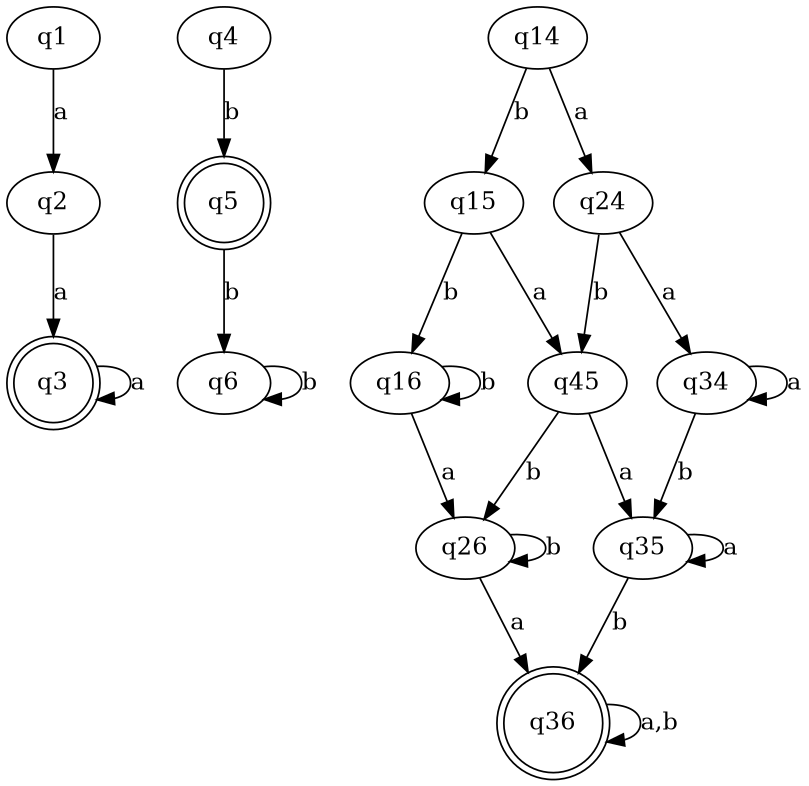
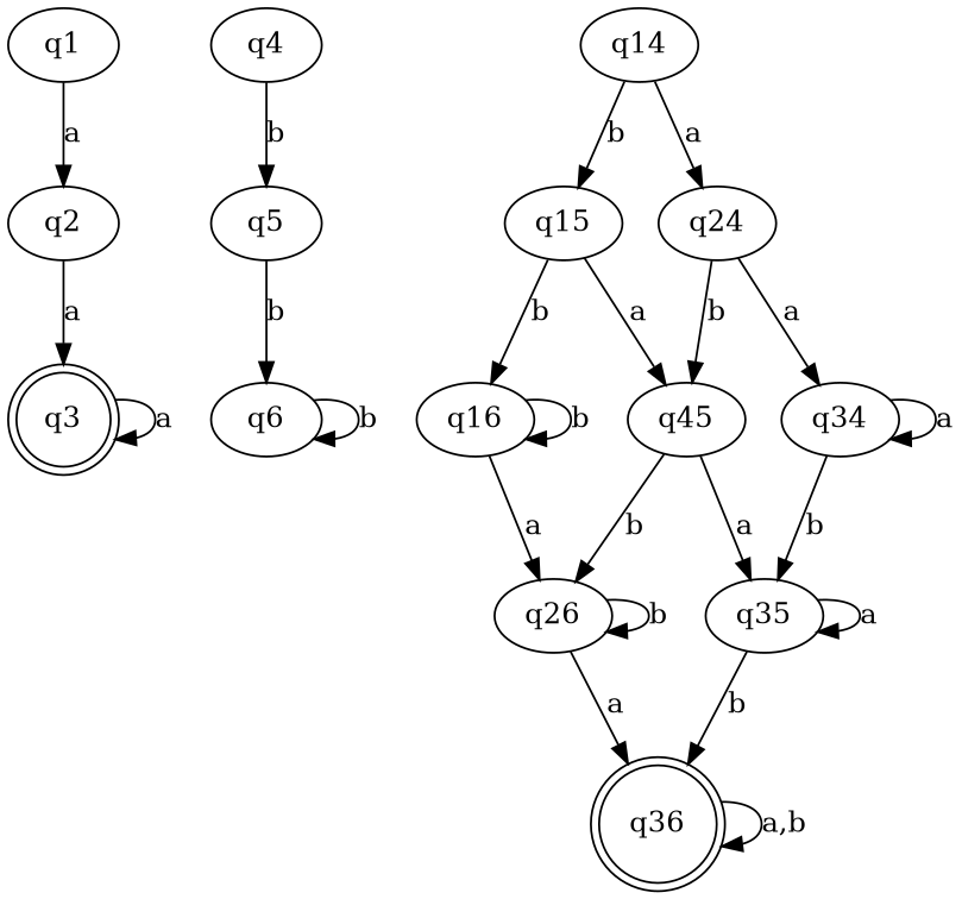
  digraph {
    fontname="DejaVu Serif"
    node [fontname="DejaVu Serif"]
    edge [fontname="DejaVu Serif"]
    n1 [label=q1]
    n2 [label=q2]
    n3 [label=q3 shape=doublecircle]
    n4 [label=q4]
-   n5 [label=q5 shape=doublecircle]
+   n5 [label=q5]
    n6 [label=q6 shape=ellipse]
    n7 [label=q14]
    n8 [label=q15]
    n9 [label=q24]
    n10 [label=q16]
    n11 [label=q45]
    n12 [label=q34]
    n13 [label=q26]
    n14 [label=q35]
    n15 [label=q36 shape=doublecircle]
    n1 -> n2 [label=a]
    n2 -> n3 [label=a]
    n3 -> n3 [label=a]
    n4 -> n5 [label=b]
    n5 -> n6 [label=b]
    n6 -> n6 [label=b]
    n7 -> n8 [label=b]
    n7 -> n9 [label=a]
    n8 -> n10 [label=b]
    n8 -> n11 [label=a]
    n9 -> n11 [label=b]
    n9 -> n12 [label=a]
    n10 -> n10 [label=b]
    n10 -> n13 [label=a]
    n11 -> n13 [label=b]
    n11 -> n14 [label=a]
    n12 -> n12 [label=a]
    n12 -> n14 [label=b]
    n13 -> n13 [label=b]
    n13 -> n15 [label=a]
    n14 -> n14 [label=a]
    n14 -> n15 [label=b]
    n15 -> n15 [label="a,b"]
  }
